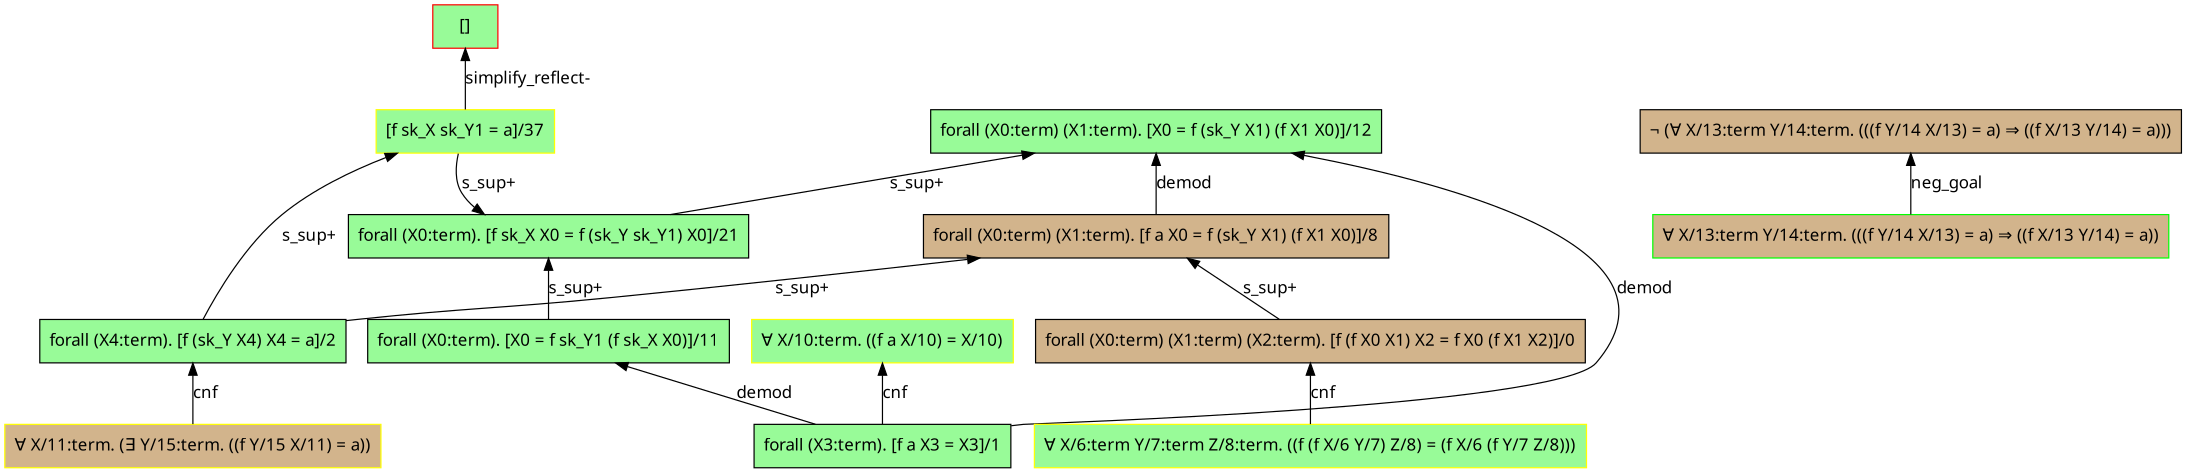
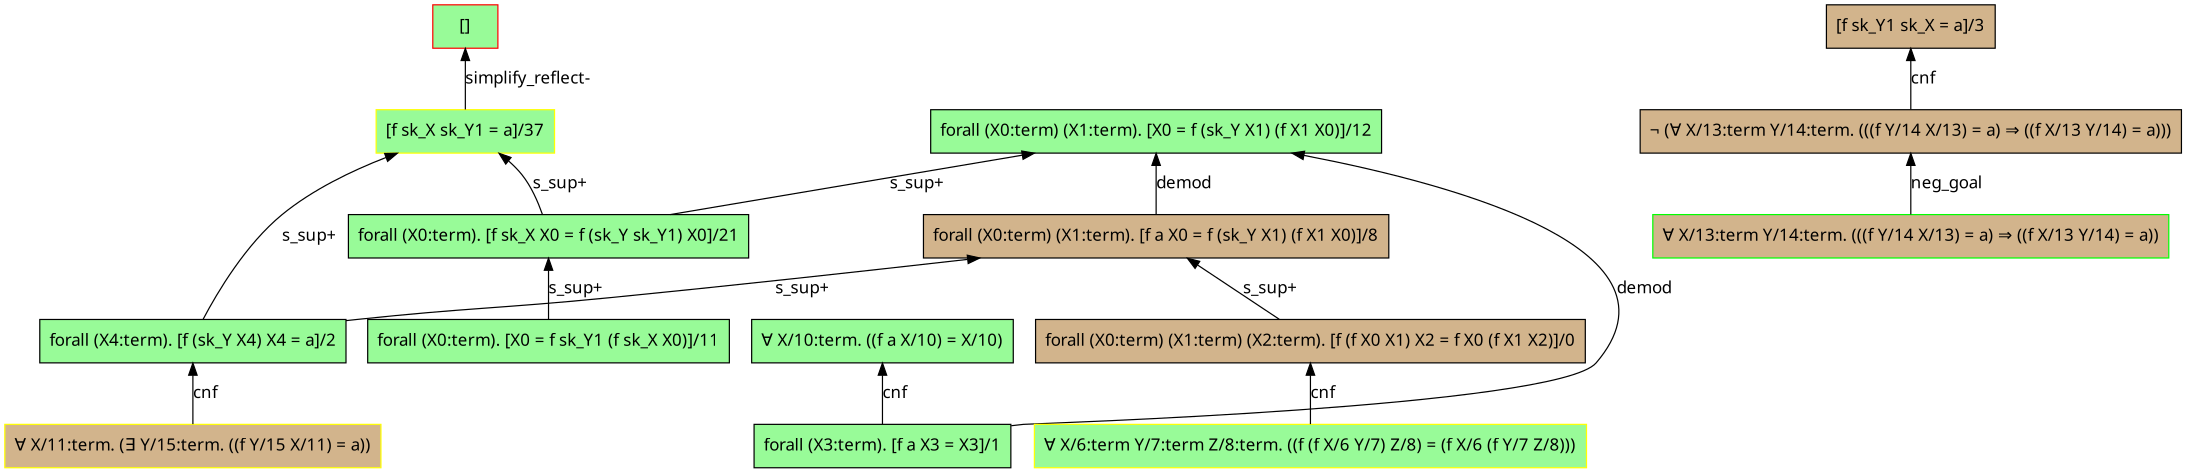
  digraph {
    fontname="Noto Sans"
    node [fillcolor=palegreen fontname="Noto Sans" shape=box style=filled]
    edge [dir=back fontname="Noto Sans"]
    n1 [color=red label="[]"]
    n2 [color=yellow label="[f sk_X sk_Y1 = a]/37"]
    n3 [label="forall (X0:term). [f sk_X X0 = f (sk_Y sk_Y1) X0]/21"]
    n4 [label="forall (X4:term). [f (sk_Y X4) X4 = a]/2"]
    n5 [fillcolor=tan label="¬ (∀ X/13:term Y/14:term. (((f Y/14 X/13) = a) ⇒ ((f X/13 Y/14) = a)))"]
    n6 [color=green fillcolor=tan label="∀ X/13:term Y/14:term. (((f Y/14 X/13) = a) ⇒ ((f X/13 Y/14) = a))"]
    n7 [label="forall (X0:term). [X0 = f sk_Y1 (f sk_X X0)]/11"]
    n8 [color=yellow fillcolor=tan label="∀ X/11:term. (∃ Y/15:term. ((f Y/15 X/11) = a))"]
    n9 [label="forall (X0:term) (X1:term). [X0 = f (sk_Y X1) (f X1 X0)]/12"]
    n10 [label="forall (X3:term). [f a X3 = X3]/1"]
    n11 [fillcolor=tan label="forall (X0:term) (X1:term). [f a X0 = f (sk_Y X1) (f X1 X0)]/8"]
    n12 [fillcolor=tan label="forall (X0:term) (X1:term) (X2:term). [f (f X0 X1) X2 = f X0 (f X1 X2)]/0"]
-   n13 [color=yellow label="∀ X/10:term. ((f a X/10) = X/10)"]
+   n13 [color=black label="∀ X/10:term. ((f a X/10) = X/10)"]
    n14 [color=yellow label="∀ X/6:term Y/7:term Z/8:term. ((f (f X/6 Y/7) Z/8) = (f X/6 (f Y/7 Z/8)))"]
+   n15 [fillcolor=tan label="[f sk_Y1 sk_X = a]/3"]
    n1 -> n2 [label="simplify_reflect-"]
-   n3 -> n2 [label="s_sup+"]
+   n2 -> n3 [label="s_sup+"]
    n2 -> n4 [label="s_sup+"]
    n3 -> n7 [label="s_sup+"]
    n4 -> n8 [label=cnf]
    n5 -> n6 [label=neg_goal]
-   n7 -> n10 [label=demod]
    n9 -> n3 [label="s_sup+"]
    n9 -> n10 [label=demod]
    n9 -> n11 [label=demod]
    n11 -> n4 [label="s_sup+"]
    n11 -> n12 [label="s_sup+"]
    n12 -> n14 [label=cnf]
    n13 -> n10 [label=cnf]
+   n15 -> n5 [label=cnf]
  }
